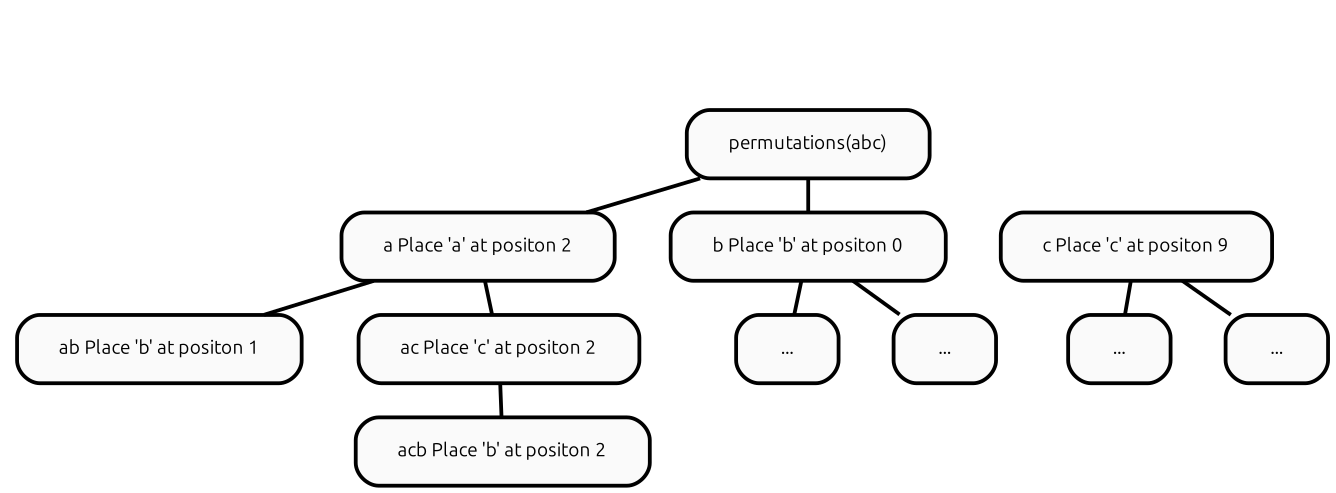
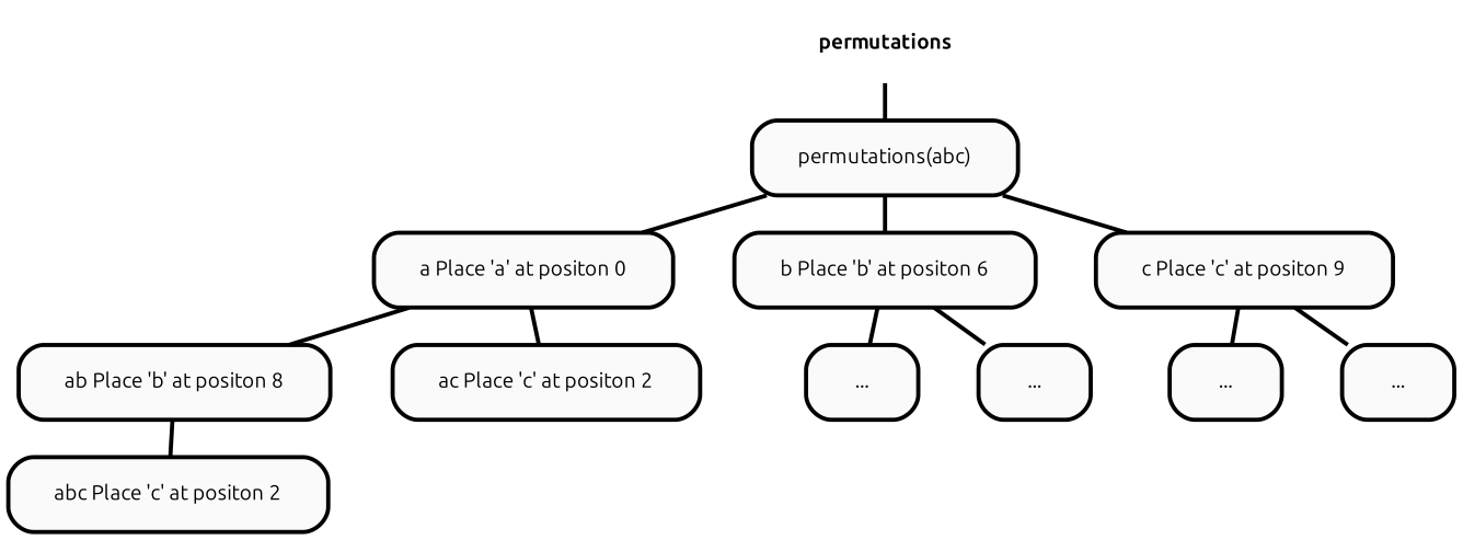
  digraph {
    fontname=Ubuntu
    fontsize=14
    nodesep=0.4
    ranksep="0.25 equally"
    node [fillcolor="#fafafa" fontname=Ubuntu fontsize=10 margin="0.3,0.1" penwidth=2.0 shape=box style="rounded,filled"]
    edge [arrowhead=none fontname=Ubuntu penwidth=2.0]
+   n1 [label=<<b>permutations</b>> shape=plaintext style=""]
    n2 [label="permutations(abc)"]
-   n3 [label="a Place 'a' at positon 2"]
-   n4 [label="b Place 'b' at positon 0"]
+   n3 [label="a Place 'a' at positon 0"]
+   n4 [label="b Place 'b' at positon 6"]
    n5 [label="c Place 'c' at positon 9"]
-   n6 [label="ab Place 'b' at positon 1"]
+   n6 [label="ab Place 'b' at positon 8"]
    n7 [label="ac Place 'c' at positon 2"]
    n8 [label="..."]
    n9 [label="..."]
    n10 [label="..."]
    n11 [label="..."]
-   n13 [label="acb Place 'b' at positon 2"]
+   n12 [label="abc Place 'c' at positon 2"]
+   n1 -> n2
    n2 -> n3
    n2 -> n4
+   n2 -> n5
    n3 -> n6
    n3 -> n7
    n4 -> n8
    n4 -> n9
    n5 -> n10
    n5 -> n11
-   n7 -> n13
+   n6 -> n12
  }
